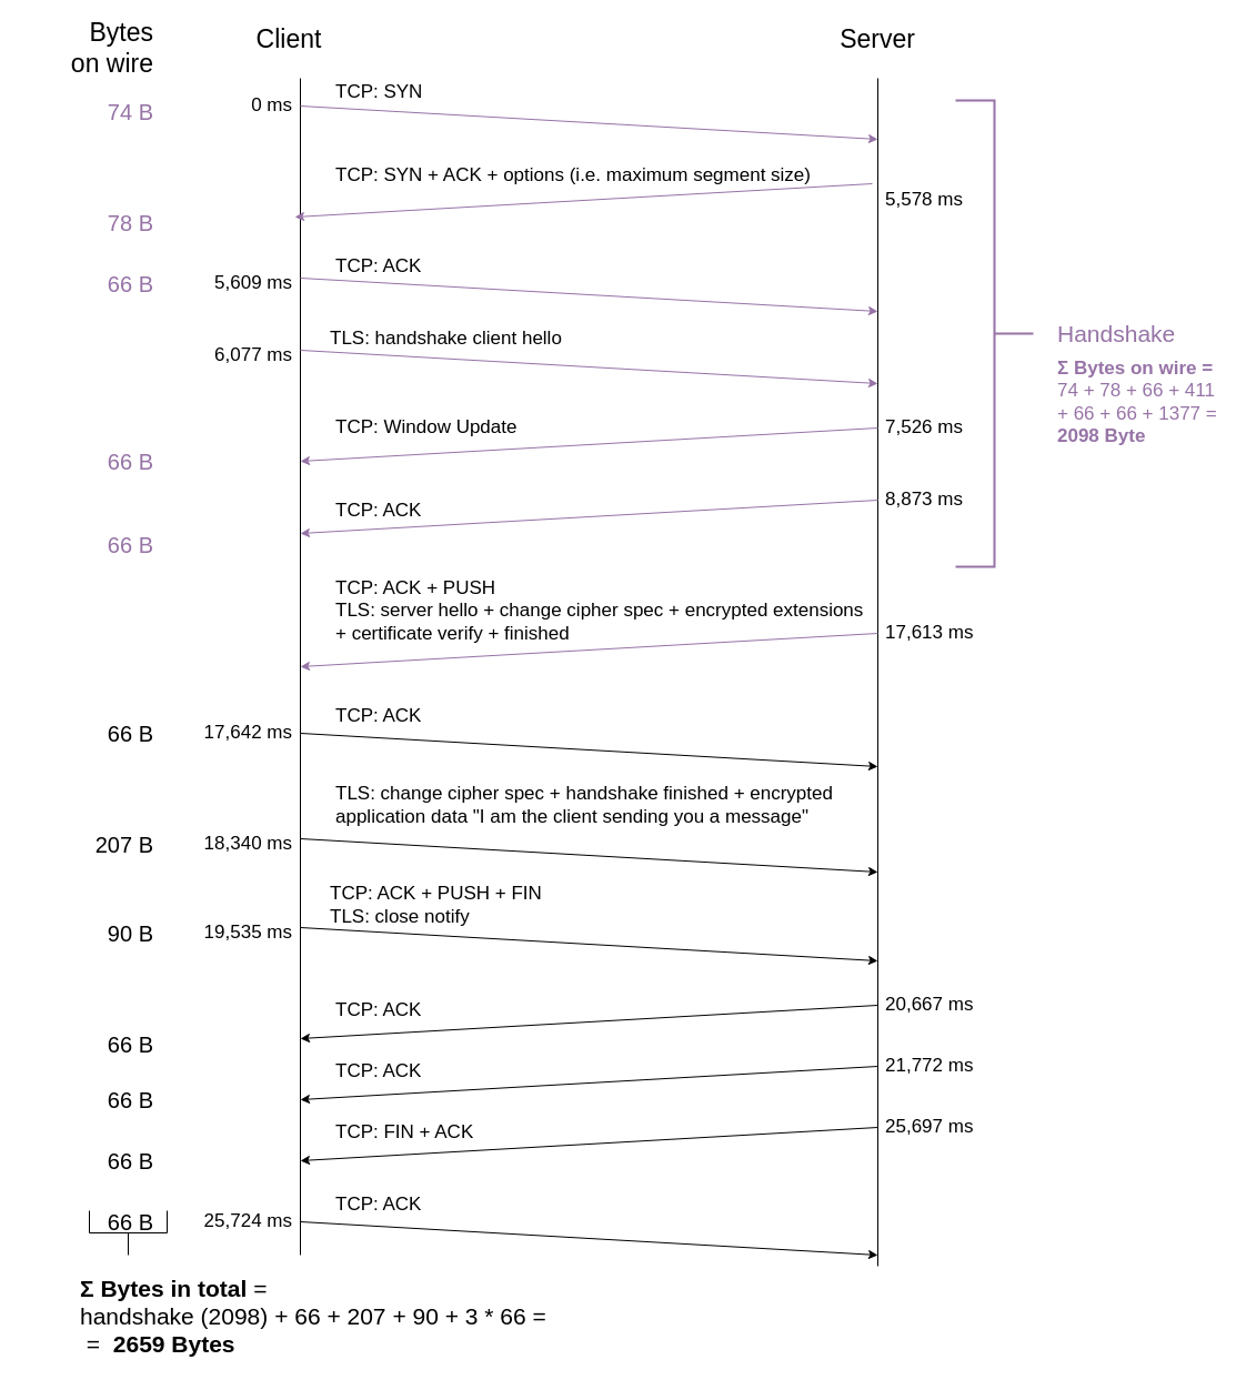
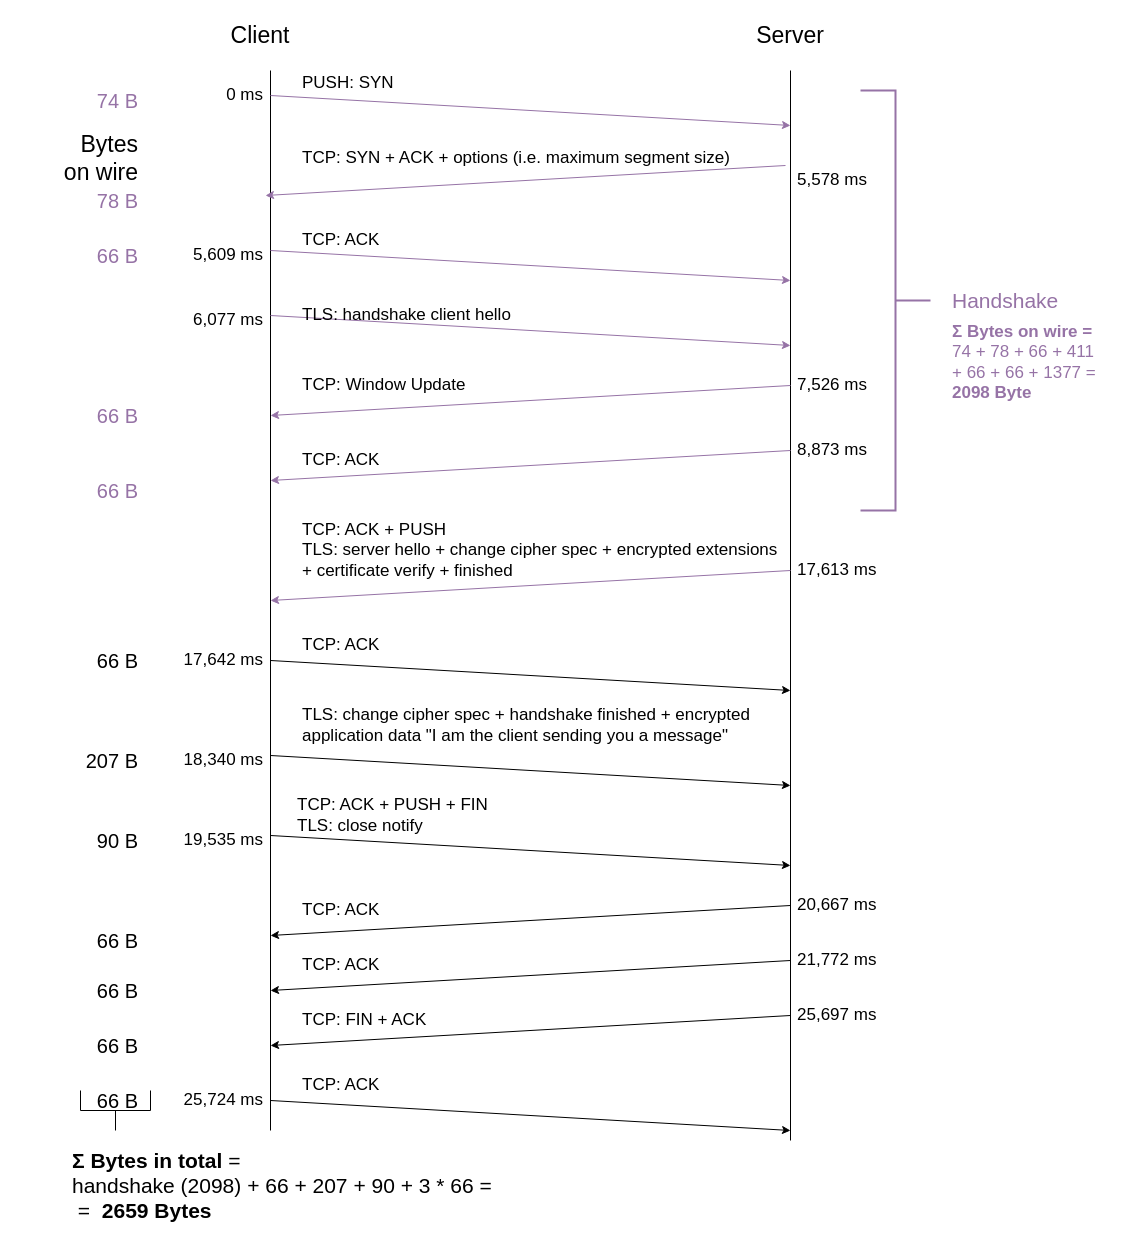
  <mxCell id="0" />
  <mxCell id="1" parent="0" />
  <mxCell id="2" value="" style="endArrow=none;html=1;" parent="1" edge="1"><mxGeometry width="50" height="50" relative="1" as="geometry"><mxPoint x="270" y="1130" as="sourcePoint" /><mxPoint x="270" y="70" as="targetPoint" /></mxGeometry></mxCell>
  <mxCell id="3" value="" style="endArrow=none;html=1;" parent="1" edge="1"><mxGeometry width="50" height="50" relative="1" as="geometry"><mxPoint x="790" y="1140" as="sourcePoint" /><mxPoint x="790" y="70" as="targetPoint" /></mxGeometry></mxCell>
  <mxCell id="4" value="" style="endArrow=classic;html=1;fillColor=#e1d5e7;strokeColor=#9673a6;" parent="1" edge="1"><mxGeometry width="50" height="50" relative="1" as="geometry"><mxPoint x="270" y="95" as="sourcePoint" /><mxPoint x="790" y="125" as="targetPoint" /></mxGeometry></mxCell>
  <mxCell id="5" value="Client" style="text;html=1;strokeColor=none;fillColor=none;align=center;verticalAlign=middle;whiteSpace=wrap;rounded=0;fontSize=23;" parent="1" vertex="1"><mxGeometry x="240" y="25" width="40" height="20" as="geometry" /></mxCell>
  <mxCell id="6" value="Server" style="text;html=1;strokeColor=none;fillColor=none;align=center;verticalAlign=middle;whiteSpace=wrap;rounded=0;fontSize=23;" parent="1" vertex="1"><mxGeometry x="770" y="20" width="40" height="30" as="geometry" /></mxCell>
  <mxCell id="7" value="" style="endArrow=classic;html=1;fontSize=23;fillColor=#e1d5e7;strokeColor=#9673a6;" parent="1" edge="1"><mxGeometry width="50" height="50" relative="1" as="geometry"><mxPoint x="785" y="165" as="sourcePoint" /><mxPoint x="265" y="195" as="targetPoint" /></mxGeometry></mxCell>
- <mxCell id="8" value="TCP: SYN" style="text;html=1;strokeColor=none;fillColor=none;align=left;verticalAlign=middle;whiteSpace=wrap;rounded=0;fontSize=17;" parent="1" vertex="1"><mxGeometry x="300" y="60" width="210" height="45" as="geometry" /></mxCell>
+ <mxCell id="8" value="PUSH: SYN" style="text;html=1;strokeColor=none;fillColor=none;align=left;verticalAlign=middle;whiteSpace=wrap;rounded=0;fontSize=17;" parent="1" vertex="1"><mxGeometry x="300" y="60" width="210" height="45" as="geometry" /></mxCell>
  <mxCell id="9" value="TCP: ACK" style="text;html=1;strokeColor=none;fillColor=none;align=left;verticalAlign=middle;whiteSpace=wrap;rounded=0;fontSize=17;" parent="1" vertex="1"><mxGeometry x="300" y="225" width="400" height="30" as="geometry" /></mxCell>
  <mxCell id="10" value="" style="endArrow=classic;html=1;fontSize=17;fillColor=#e1d5e7;strokeColor=#9673a6;" parent="1" edge="1"><mxGeometry width="50" height="50" relative="1" as="geometry"><mxPoint x="270" y="250" as="sourcePoint" /><mxPoint x="790" y="280" as="targetPoint" /></mxGeometry></mxCell>
  <mxCell id="11" value="" style="endArrow=classic;html=1;fontSize=17;fillColor=#e1d5e7;strokeColor=#9673a6;" parent="1" edge="1"><mxGeometry width="50" height="50" relative="1" as="geometry"><mxPoint x="270" y="315" as="sourcePoint" /><mxPoint x="790" y="345" as="targetPoint" /></mxGeometry></mxCell>
- <mxCell id="12" value="TLS: handshake client hello" style="text;html=1;strokeColor=none;fillColor=none;align=left;verticalAlign=middle;whiteSpace=wrap;rounded=0;fontSize=17;" parent="1" vertex="1"><mxGeometry x="295" y="265" width="230" height="80" as="geometry" /></mxCell>
+ <mxCell id="12" value="TLS: handshake client hello" style="text;html=1;strokeColor=none;fillColor=none;align=left;verticalAlign=middle;whiteSpace=wrap;rounded=0;fontSize=17;" parent="1" vertex="1"><mxGeometry x="300" y="275" width="230" height="80" as="geometry" /></mxCell>
  <mxCell id="13" value="" style="endArrow=classic;html=1;fontSize=17;fillColor=#e1d5e7;strokeColor=#9673a6;" parent="1" edge="1"><mxGeometry width="50" height="50" relative="1" as="geometry"><mxPoint x="790" y="385" as="sourcePoint" /><mxPoint x="270" y="415" as="targetPoint" /></mxGeometry></mxCell>
  <mxCell id="14" value="TCP: Window Update" style="text;html=1;strokeColor=none;fillColor=none;align=left;verticalAlign=middle;whiteSpace=wrap;rounded=0;fontSize=17;" parent="1" vertex="1"><mxGeometry x="300" y="365" width="410" height="40" as="geometry" /></mxCell>
  <mxCell id="15" value="0 ms" style="text;html=1;strokeColor=none;fillColor=none;align=right;verticalAlign=middle;whiteSpace=wrap;rounded=0;fontSize=17;" parent="1" vertex="1"><mxGeometry x="210" y="85" width="55" height="20" as="geometry" /></mxCell>
  <mxCell id="16" value="5,578 ms" style="text;html=1;strokeColor=none;fillColor=none;align=left;verticalAlign=middle;whiteSpace=wrap;rounded=0;fontSize=17;" parent="1" vertex="1"><mxGeometry x="795" y="170" width="90" height="20" as="geometry" /></mxCell>
  <mxCell id="17" value="20,667 ms" style="text;html=1;strokeColor=none;fillColor=none;align=left;verticalAlign=middle;whiteSpace=wrap;rounded=0;fontSize=17;" parent="1" vertex="1"><mxGeometry x="795" y="895" width="100" height="20" as="geometry" /></mxCell>
  <mxCell id="18" value="TCP: SYN + ACK + options (i.e. maximum segment size)" style="text;html=1;strokeColor=none;fillColor=none;align=left;verticalAlign=middle;whiteSpace=wrap;rounded=0;fontSize=17;" parent="1" vertex="1"><mxGeometry x="300" y="135" width="449" height="45" as="geometry" /></mxCell>
  <mxCell id="19" value="" style="endArrow=classic;html=1;fontSize=17;fillColor=#e1d5e7;strokeColor=#9673a6;" parent="1" edge="1"><mxGeometry width="50" height="50" relative="1" as="geometry"><mxPoint x="790" y="450" as="sourcePoint" /><mxPoint x="270" y="480" as="targetPoint" /></mxGeometry></mxCell>
  <mxCell id="20" value="&lt;div&gt;&lt;br&gt;&lt;/div&gt;&lt;div&gt;TCP: ACK + PUSH&lt;br&gt;&lt;/div&gt;&lt;div&gt;TLS: server hello + change cipher spec + encrypted extensions&lt;/div&gt;&lt;div&gt;+ certificate verify + finished&lt;/div&gt;&lt;div&gt;&lt;br&gt;&lt;/div&gt;" style="text;html=1;strokeColor=none;fillColor=none;align=left;verticalAlign=middle;whiteSpace=wrap;rounded=0;fontSize=17;" parent="1" vertex="1"><mxGeometry x="300" y="510" width="515.5" height="80" as="geometry" /></mxCell>
  <mxCell id="21" value="" style="endArrow=classic;html=1;fontSize=17;" parent="1" edge="1"><mxGeometry width="50" height="50" relative="1" as="geometry"><mxPoint x="270" y="660" as="sourcePoint" /><mxPoint x="790" y="690" as="targetPoint" /></mxGeometry></mxCell>
  <mxCell id="22" value="TCP: ACK" style="text;html=1;strokeColor=none;fillColor=none;align=left;verticalAlign=middle;whiteSpace=wrap;rounded=0;fontSize=17;" parent="1" vertex="1"><mxGeometry x="300" y="630" width="155" height="30" as="geometry" /></mxCell>
  <mxCell id="23" value="" style="endArrow=classic;html=1;fontSize=17;" parent="1" edge="1"><mxGeometry width="50" height="50" relative="1" as="geometry"><mxPoint x="270" y="755" as="sourcePoint" /><mxPoint x="790" y="785" as="targetPoint" /></mxGeometry></mxCell>
  <mxCell id="24" value="TLS: change cipher spec + handshake finished + encrypted application data &quot;I am the client sending you a message&quot;" style="text;html=1;strokeColor=none;fillColor=none;align=left;verticalAlign=middle;whiteSpace=wrap;rounded=0;fontSize=17;" parent="1" vertex="1"><mxGeometry x="300" y="700" width="470" height="50" as="geometry" /></mxCell>
  <mxCell id="25" value="" style="endArrow=classic;html=1;fontSize=17;" parent="1" edge="1"><mxGeometry width="50" height="50" relative="1" as="geometry"><mxPoint x="270" y="835" as="sourcePoint" /><mxPoint x="790" y="865" as="targetPoint" /></mxGeometry></mxCell>
  <mxCell id="26" value="&lt;div&gt;TCP: ACK + PUSH + FIN &lt;br&gt;&lt;/div&gt;&lt;div&gt;TLS: close notify&lt;br&gt;&lt;/div&gt;" style="text;html=1;strokeColor=none;fillColor=none;align=left;verticalAlign=middle;whiteSpace=wrap;rounded=0;fontSize=17;" parent="1" vertex="1"><mxGeometry x="295" y="790" width="260" height="50" as="geometry" /></mxCell>
  <mxCell id="27" value="" style="endArrow=classic;html=1;fontSize=17;" parent="1" edge="1"><mxGeometry width="50" height="50" relative="1" as="geometry"><mxPoint x="790" y="960" as="sourcePoint" /><mxPoint x="270" y="990" as="targetPoint" /></mxGeometry></mxCell>
  <mxCell id="28" value="TCP: ACK" style="text;html=1;strokeColor=none;fillColor=none;align=left;verticalAlign=middle;whiteSpace=wrap;rounded=0;fontSize=17;" parent="1" vertex="1"><mxGeometry x="300" y="950" width="155" height="30" as="geometry" /></mxCell>
  <mxCell id="29" value="" style="endArrow=classic;html=1;fontSize=17;" parent="1" edge="1"><mxGeometry width="50" height="50" relative="1" as="geometry"><mxPoint x="790" y="1015" as="sourcePoint" /><mxPoint x="270" y="1045" as="targetPoint" /></mxGeometry></mxCell>
  <mxCell id="30" value="TCP: FIN + ACK" style="text;html=1;strokeColor=none;fillColor=none;align=left;verticalAlign=middle;whiteSpace=wrap;rounded=0;fontSize=17;" parent="1" vertex="1"><mxGeometry x="300" y="1005" width="155" height="30" as="geometry" /></mxCell>
  <mxCell id="31" value="" style="endArrow=classic;html=1;fontSize=17;" parent="1" edge="1"><mxGeometry width="50" height="50" relative="1" as="geometry"><mxPoint x="270" y="1100" as="sourcePoint" /><mxPoint x="790" y="1130" as="targetPoint" /></mxGeometry></mxCell>
  <mxCell id="32" value="TCP: ACK" style="text;html=1;strokeColor=none;fillColor=none;align=left;verticalAlign=middle;whiteSpace=wrap;rounded=0;fontSize=17;" parent="1" vertex="1"><mxGeometry x="300" y="1070" width="155" height="30" as="geometry" /></mxCell>
- <mxCell id="33" value="&lt;div&gt;Bytes &lt;br&gt;&lt;/div&gt;&lt;div&gt;on wire&lt;br&gt;&lt;/div&gt;" style="text;html=1;strokeColor=none;fillColor=none;align=right;verticalAlign=middle;whiteSpace=wrap;rounded=0;fontSize=23;" parent="1" vertex="1"><mxGeometry x="20" y="20" width="120" height="45" as="geometry" /></mxCell>
+ <mxCell id="33" value="&lt;div&gt;Bytes &lt;br&gt;&lt;/div&gt;&lt;div&gt;on wire&lt;br&gt;&lt;/div&gt;" style="text;html=1;strokeColor=none;fillColor=none;align=right;verticalAlign=middle;whiteSpace=wrap;rounded=0;fontSize=23;" parent="1" vertex="1"><mxGeometry x="20" y="135" width="120" height="45" as="geometry" /></mxCell>
  <mxCell id="34" value="74 B" style="text;html=1;strokeColor=none;fillColor=none;align=right;verticalAlign=middle;whiteSpace=wrap;rounded=0;fontSize=20;fontColor=#9673A6;" parent="1" vertex="1"><mxGeometry x="80" y="90" width="60" height="20" as="geometry" /></mxCell>
  <mxCell id="35" value="78 B" style="text;html=1;strokeColor=none;fillColor=none;align=right;verticalAlign=middle;whiteSpace=wrap;rounded=0;fontSize=20;fontColor=#9673A6;" parent="1" vertex="1"><mxGeometry x="70" y="190" width="70" height="20" as="geometry" /></mxCell>
  <mxCell id="36" value="&lt;div&gt;66 B&lt;/div&gt;" style="text;html=1;strokeColor=none;fillColor=none;align=right;verticalAlign=middle;whiteSpace=wrap;rounded=0;fontSize=20;fontColor=#9673A6;" parent="1" vertex="1"><mxGeometry x="70" y="245" width="70" height="20" as="geometry" /></mxCell>
  <mxCell id="37" value="&lt;div&gt;66 B&lt;/div&gt;" style="text;html=1;strokeColor=none;fillColor=none;align=right;verticalAlign=middle;whiteSpace=wrap;rounded=0;fontSize=20;fontColor=#9673A6;" parent="1" vertex="1"><mxGeometry x="70" y="405" width="70" height="20" as="geometry" /></mxCell>
  <mxCell id="38" value="&lt;div&gt;66 B&lt;/div&gt;" style="text;html=1;strokeColor=none;fillColor=none;align=right;verticalAlign=middle;whiteSpace=wrap;rounded=0;fontSize=20;fontColor=#9673A6;" parent="1" vertex="1"><mxGeometry x="70" y="480" width="70" height="20" as="geometry" /></mxCell>
  <mxCell id="39" value="&lt;div&gt;66 B&lt;/div&gt;" style="text;html=1;strokeColor=none;fillColor=none;align=right;verticalAlign=middle;whiteSpace=wrap;rounded=0;fontSize=20;" parent="1" vertex="1"><mxGeometry x="70" y="650" width="70" height="20" as="geometry" /></mxCell>
  <mxCell id="40" value="207 B" style="text;html=1;strokeColor=none;fillColor=none;align=right;verticalAlign=middle;whiteSpace=wrap;rounded=0;fontSize=20;" parent="1" vertex="1"><mxGeometry x="70" y="750" width="70" height="20" as="geometry" /></mxCell>
  <mxCell id="41" value="&lt;div&gt;90 B&lt;/div&gt;" style="text;html=1;strokeColor=none;fillColor=none;align=right;verticalAlign=middle;whiteSpace=wrap;rounded=0;fontSize=20;" parent="1" vertex="1"><mxGeometry x="70" y="830" width="70" height="20" as="geometry" /></mxCell>
  <mxCell id="42" value="&lt;div&gt;66 B&lt;/div&gt;" style="text;html=1;strokeColor=none;fillColor=none;align=right;verticalAlign=middle;whiteSpace=wrap;rounded=0;fontSize=20;" parent="1" vertex="1"><mxGeometry x="70" y="930" width="70" height="20" as="geometry" /></mxCell>
  <mxCell id="43" value="&lt;div&gt;66 B&lt;/div&gt;" style="text;html=1;strokeColor=none;fillColor=none;align=right;verticalAlign=middle;whiteSpace=wrap;rounded=0;fontSize=20;" parent="1" vertex="1"><mxGeometry x="70" y="980" width="70" height="20" as="geometry" /></mxCell>
  <mxCell id="44" value="&lt;div&gt;66 B&lt;/div&gt;" style="text;html=1;strokeColor=none;fillColor=none;align=right;verticalAlign=middle;whiteSpace=wrap;rounded=0;fontSize=20;rotation=0;" parent="1" vertex="1"><mxGeometry x="70" y="1035" width="70" height="20" as="geometry" /></mxCell>
  <mxCell id="45" value="5,609 ms" style="text;html=1;strokeColor=none;fillColor=none;align=right;verticalAlign=middle;whiteSpace=wrap;rounded=0;fontSize=17;" parent="1" vertex="1"><mxGeometry x="180" y="245" width="85" height="20" as="geometry" /></mxCell>
  <mxCell id="46" value="6,077 ms" style="text;html=1;strokeColor=none;fillColor=none;align=right;verticalAlign=middle;whiteSpace=wrap;rounded=0;fontSize=17;" parent="1" vertex="1"><mxGeometry x="175" y="310" width="90" height="20" as="geometry" /></mxCell>
  <mxCell id="47" value="7,526 ms" style="text;html=1;strokeColor=none;fillColor=none;align=left;verticalAlign=middle;whiteSpace=wrap;rounded=0;fontSize=17;" parent="1" vertex="1"><mxGeometry x="795" y="375" width="90" height="20" as="geometry" /></mxCell>
  <mxCell id="48" value="17,613 ms" style="text;html=1;strokeColor=none;fillColor=none;align=left;verticalAlign=middle;whiteSpace=wrap;rounded=0;fontSize=17;" parent="1" vertex="1"><mxGeometry x="795" y="560" width="90" height="20" as="geometry" /></mxCell>
  <mxCell id="49" value="17,642 ms" style="text;html=1;strokeColor=none;fillColor=none;align=right;verticalAlign=middle;whiteSpace=wrap;rounded=0;fontSize=17;" parent="1" vertex="1"><mxGeometry x="165" y="650" width="100" height="20" as="geometry" /></mxCell>
  <mxCell id="50" value="18,340 ms" style="text;html=1;strokeColor=none;fillColor=none;align=right;verticalAlign=middle;whiteSpace=wrap;rounded=0;fontSize=17;" parent="1" vertex="1"><mxGeometry x="165" y="750" width="100" height="20" as="geometry" /></mxCell>
  <mxCell id="51" value="19,535 ms" style="text;html=1;strokeColor=none;fillColor=none;align=right;verticalAlign=middle;whiteSpace=wrap;rounded=0;fontSize=17;" parent="1" vertex="1"><mxGeometry x="165" y="830" width="100" height="20" as="geometry" /></mxCell>
  <mxCell id="52" value="21,772 ms" style="text;html=1;strokeColor=none;fillColor=none;align=left;verticalAlign=middle;whiteSpace=wrap;rounded=0;fontSize=17;" parent="1" vertex="1"><mxGeometry x="795" y="950" width="100" height="20" as="geometry" /></mxCell>
  <mxCell id="53" value="25,724 ms" style="text;html=1;strokeColor=none;fillColor=none;align=right;verticalAlign=middle;whiteSpace=wrap;rounded=0;fontSize=17;" parent="1" vertex="1"><mxGeometry x="165" y="1090" width="100" height="20" as="geometry" /></mxCell>
  <mxCell id="54" value="" style="strokeWidth=2;html=1;shape=mxgraph.flowchart.annotation_2;align=left;labelPosition=right;pointerEvents=1;direction=west;fillColor=#e1d5e7;strokeColor=#9673a6;" parent="1" vertex="1"><mxGeometry x="860" y="90" width="70" height="420" as="geometry" /></mxCell>
  <mxCell id="55" value="Handshake" style="text;html=1;strokeColor=none;fillColor=none;align=left;verticalAlign=middle;whiteSpace=wrap;rounded=0;fontSize=21;fontColor=#9673A6;" parent="1" vertex="1"><mxGeometry x="950" y="287.5" width="120" height="25" as="geometry" /></mxCell>
  <mxCell id="56" value="&lt;div style=&quot;font-size: 17px&quot;&gt;&lt;font style=&quot;font-size: 17px&quot; color=&quot;#9673A6&quot;&gt;&lt;b&gt;Σ Bytes on wire =&lt;/b&gt;&lt;br style=&quot;font-size: 17px&quot;&gt;&lt;/font&gt;&lt;/div&gt;&lt;div style=&quot;font-size: 17px&quot;&gt;&lt;font color=&quot;#9673A6&quot;&gt;74 + 78 + 66 + 411 + 66 + 66 + 1377 =&lt;b&gt; 2098 Byte&lt;/b&gt;&lt;br&gt;&lt;/font&gt;&lt;/div&gt;&lt;div style=&quot;font-size: 17px&quot;&gt;&lt;font color=&quot;#9673A6&quot;&gt;&lt;br&gt;&lt;/font&gt;&lt;/div&gt;&lt;font style=&quot;font-size: 17px&quot; color=&quot;#9673A6&quot;&gt;&lt;br style=&quot;font-size: 17px&quot;&gt;&lt;/font&gt;" style="text;whiteSpace=wrap;html=1;fontSize=17;fontColor=#000000;" parent="1" vertex="1"><mxGeometry x="950" y="315" width="150" height="85" as="geometry" /></mxCell>
  <mxCell id="57" value="" style="strokeWidth=1;html=1;shape=mxgraph.flowchart.annotation_2;align=left;labelPosition=right;pointerEvents=1;fontSize=17;fontColor=#000000;direction=north;" parent="1" vertex="1"><mxGeometry x="80" y="1090" width="70" height="40" as="geometry" /></mxCell>
  <mxCell id="58" value="&lt;font style=&quot;font-size: 21px&quot;&gt;&lt;b&gt;Σ &lt;/b&gt;&lt;/font&gt;&lt;font style=&quot;font-size: 21px&quot;&gt;&lt;b&gt;Bytes in total&lt;/b&gt; = &lt;br&gt;&lt;/font&gt;&lt;div&gt;handshake (2098) + 66 + 207 + 90 + 3 * 66 =&lt;br&gt;&lt;/div&gt;&lt;div&gt;&amp;nbsp;=&amp;nbsp;&lt;b&gt; 2659 Bytes&lt;/b&gt;&lt;br&gt;&lt;/div&gt;" style="text;html=1;strokeColor=none;fillColor=none;align=left;verticalAlign=middle;whiteSpace=wrap;rounded=0;fontSize=21;" parent="1" vertex="1"><mxGeometry x="70" y="1140" width="540" height="90" as="geometry" /></mxCell>
  <mxCell id="59" value="TCP: ACK" style="text;html=1;strokeColor=none;fillColor=none;align=left;verticalAlign=middle;whiteSpace=wrap;rounded=0;fontSize=17;" vertex="1" parent="1"><mxGeometry x="300" y="440" width="110" height="40" as="geometry" /></mxCell>
  <mxCell id="60" value="" style="endArrow=classic;html=1;fontSize=17;fillColor=#e1d5e7;strokeColor=#9673a6;" edge="1" parent="1"><mxGeometry width="50" height="50" relative="1" as="geometry"><mxPoint x="790" y="570" as="sourcePoint" /><mxPoint x="270" y="600" as="targetPoint" /></mxGeometry></mxCell>
  <mxCell id="61" value="" style="endArrow=classic;html=1;fontSize=17;" edge="1" parent="1"><mxGeometry width="50" height="50" relative="1" as="geometry"><mxPoint x="790" y="905" as="sourcePoint" /><mxPoint x="270" y="935" as="targetPoint" /></mxGeometry></mxCell>
  <mxCell id="62" value="TCP: ACK" style="text;html=1;strokeColor=none;fillColor=none;align=left;verticalAlign=middle;whiteSpace=wrap;rounded=0;fontSize=17;" vertex="1" parent="1"><mxGeometry x="300" y="895" width="155" height="30" as="geometry" /></mxCell>
  <mxCell id="63" value="25,697 ms" style="text;html=1;strokeColor=none;fillColor=none;align=left;verticalAlign=middle;whiteSpace=wrap;rounded=0;fontSize=17;" vertex="1" parent="1"><mxGeometry x="795" y="1005" width="100" height="20" as="geometry" /></mxCell>
  <mxCell id="64" value="8,873 ms" style="text;html=1;strokeColor=none;fillColor=none;align=left;verticalAlign=middle;whiteSpace=wrap;rounded=0;fontSize=17;" vertex="1" parent="1"><mxGeometry x="795" y="440" width="90" height="20" as="geometry" /></mxCell>
  <mxCell id="65" value="&lt;div&gt;66 B&lt;/div&gt;" style="text;html=1;strokeColor=none;fillColor=none;align=right;verticalAlign=middle;whiteSpace=wrap;rounded=0;fontSize=20;rotation=0;" vertex="1" parent="1"><mxGeometry x="70" y="1090" width="70" height="20" as="geometry" /></mxCell>
